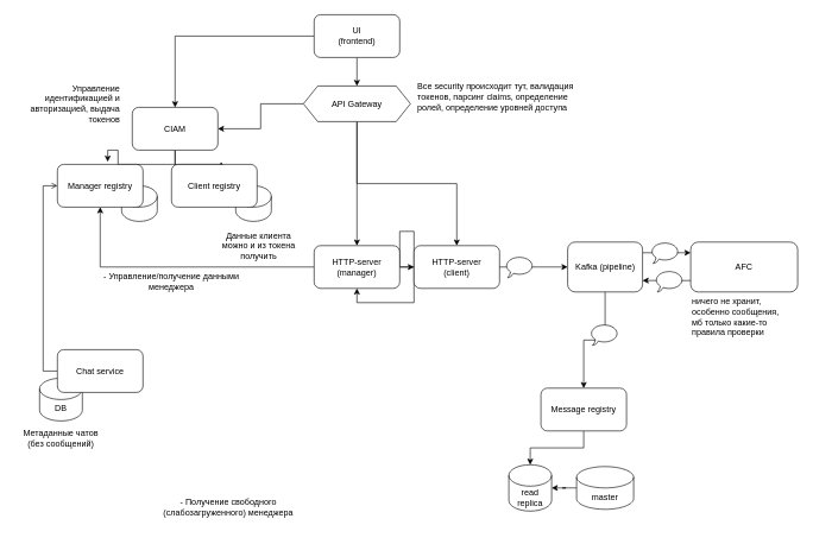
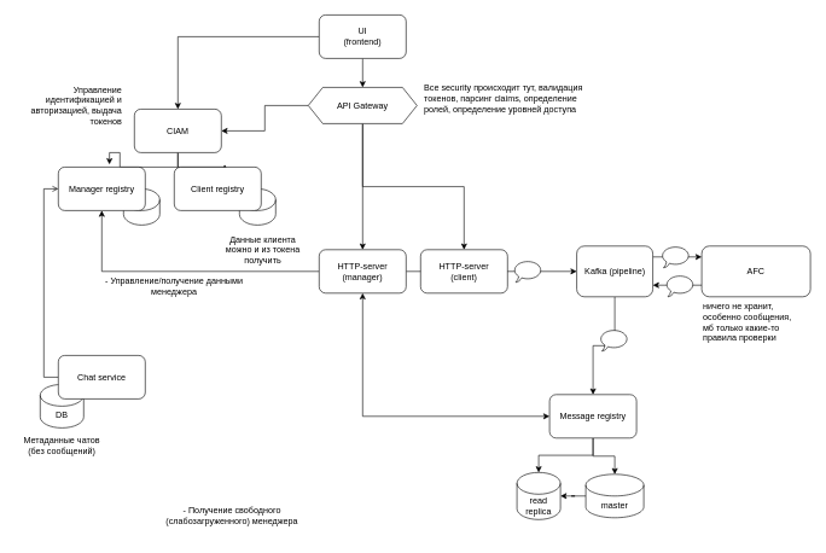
  <mxCell id="0" />
  <mxCell id="1" parent="0" />
  <mxCell id="2" value="DB" style="shape=cylinder3;whiteSpace=wrap;html=1;boundedLbl=1;backgroundOutline=1;size=15;" vertex="1" parent="1"><mxGeometry x="55" y="530" width="60" height="60" as="geometry" /></mxCell>
  <mxCell id="3" value="" style="shape=cylinder3;whiteSpace=wrap;html=1;boundedLbl=1;backgroundOutline=1;size=15;" vertex="1" parent="1"><mxGeometry x="330" y="260" width="50" height="50" as="geometry" /></mxCell>
  <mxCell id="4" value="" style="shape=cylinder3;whiteSpace=wrap;html=1;boundedLbl=1;backgroundOutline=1;size=15;" vertex="1" parent="1"><mxGeometry x="170" y="260" width="50" height="50" as="geometry" /></mxCell>
- <mxCell id="5" style="edgeStyle=orthogonalEdgeStyle;rounded=0;orthogonalLoop=1;jettySize=auto;html=1;exitX=0.5;exitY=1;exitDx=0;exitDy=0;startArrow=classic;startFill=1;" edge="1" parent="1" source="8" target="45"><mxGeometry relative="1" as="geometry" /></mxCell>
+ <mxCell id="5" style="edgeStyle=orthogonalEdgeStyle;rounded=0;orthogonalLoop=1;jettySize=auto;html=1;entryX=0;entryY=0.5;entryDx=0;entryDy=0;exitX=0.5;exitY=1;exitDx=0;exitDy=0;startArrow=classic;startFill=1;" edge="1" parent="1" source="8" target="26"><mxGeometry relative="1" as="geometry" /></mxCell>
  <mxCell id="6" style="edgeStyle=orthogonalEdgeStyle;rounded=0;orthogonalLoop=1;jettySize=auto;html=1;entryX=0;entryY=0.5;entryDx=0;entryDy=0;" edge="1" parent="1" source="8" target="32"><mxGeometry relative="1" as="geometry" /></mxCell>
  <mxCell id="7" style="edgeStyle=orthogonalEdgeStyle;rounded=0;orthogonalLoop=1;jettySize=auto;html=1;entryX=0.5;entryY=1;entryDx=0;entryDy=0;" edge="1" parent="1" source="8" target="22"><mxGeometry relative="1" as="geometry" /></mxCell>
  <mxCell id="8" value="HTTP-server&lt;br&gt;(manager)" style="rounded=1;whiteSpace=wrap;html=1;" vertex="1" parent="1"><mxGeometry x="440" y="344" width="120" height="60" as="geometry" /></mxCell>
  <mxCell id="9" style="edgeStyle=orthogonalEdgeStyle;rounded=0;orthogonalLoop=1;jettySize=auto;html=1;entryX=0.5;entryY=0;entryDx=0;entryDy=0;" edge="1" parent="1" source="11" target="19"><mxGeometry relative="1" as="geometry" /></mxCell>
  <mxCell id="10" value="" style="edgeStyle=orthogonalEdgeStyle;rounded=0;orthogonalLoop=1;jettySize=auto;html=1;" edge="1" parent="1" source="11" target="15"><mxGeometry relative="1" as="geometry" /></mxCell>
  <mxCell id="11" value="UI&lt;br&gt;(frontend)" style="rounded=1;whiteSpace=wrap;html=1;" vertex="1" parent="1"><mxGeometry x="440" y="20" width="120" height="60" as="geometry" /></mxCell>
  <mxCell id="12" style="edgeStyle=orthogonalEdgeStyle;rounded=0;orthogonalLoop=1;jettySize=auto;html=1;entryX=1;entryY=0.5;entryDx=0;entryDy=0;" edge="1" parent="1" source="15" target="19"><mxGeometry relative="1" as="geometry" /></mxCell>
  <mxCell id="13" value="" style="edgeStyle=orthogonalEdgeStyle;rounded=0;orthogonalLoop=1;jettySize=auto;html=1;" edge="1" parent="1" source="15" target="8"><mxGeometry relative="1" as="geometry" /></mxCell>
  <mxCell id="14" style="edgeStyle=orthogonalEdgeStyle;rounded=0;orthogonalLoop=1;jettySize=auto;html=1;entryX=0.5;entryY=0;entryDx=0;entryDy=0;exitX=0.5;exitY=1;exitDx=0;exitDy=0;" edge="1" parent="1" source="15" target="45"><mxGeometry relative="1" as="geometry" /></mxCell>
  <mxCell id="15" value="API Gateway" style="shape=hexagon;perimeter=hexagonPerimeter2;whiteSpace=wrap;html=1;fixedSize=1;" vertex="1" parent="1"><mxGeometry x="425" y="120" width="150" height="50" as="geometry" /></mxCell>
  <mxCell id="16" value="&lt;br&gt;Все security происходит тут, валидация токенов, парсинг claims, определение ролей, определение уровней доступа" style="text;html=1;strokeColor=none;fillColor=none;spacing=5;spacingTop=-20;whiteSpace=wrap;overflow=hidden;rounded=0;" vertex="1" parent="1"><mxGeometry x="580" y="110" width="230" height="80" as="geometry" /></mxCell>
  <mxCell id="17" style="edgeStyle=orthogonalEdgeStyle;rounded=0;orthogonalLoop=1;jettySize=auto;html=1;entryX=0.588;entryY=-0.061;entryDx=0;entryDy=0;entryPerimeter=0;exitX=0.5;exitY=1;exitDx=0;exitDy=0;" edge="1" parent="1" source="19" target="22"><mxGeometry relative="1" as="geometry" /></mxCell>
  <mxCell id="18" style="edgeStyle=orthogonalEdgeStyle;rounded=0;orthogonalLoop=1;jettySize=auto;html=1;entryX=0.581;entryY=-0.061;entryDx=0;entryDy=0;entryPerimeter=0;" edge="1" parent="1" source="19" target="23"><mxGeometry relative="1" as="geometry" /></mxCell>
  <mxCell id="19" value="CIAM" style="rounded=1;whiteSpace=wrap;html=1;" vertex="1" parent="1"><mxGeometry x="185" y="150" width="120" height="60" as="geometry" /></mxCell>
  <mxCell id="20" value="Управление идентификацией и авторизацией, выдача токенов" style="text;html=1;strokeColor=none;fillColor=none;align=right;verticalAlign=middle;whiteSpace=wrap;rounded=0;" vertex="1" parent="1"><mxGeometry x="20" y="107.5" width="150" height="75" as="geometry" /></mxCell>
  <mxCell id="21" value="Метаданные чатов (без сообщений)" style="text;html=1;strokeColor=none;fillColor=none;align=center;verticalAlign=middle;whiteSpace=wrap;rounded=0;" vertex="1" parent="1"><mxGeometry x="30" y="585" width="110" height="60" as="geometry" /></mxCell>
  <mxCell id="22" value="Manager registry" style="rounded=1;whiteSpace=wrap;html=1;" vertex="1" parent="1"><mxGeometry x="80" y="230" width="120" height="60" as="geometry" /></mxCell>
  <mxCell id="23" value="Client registry" style="rounded=1;whiteSpace=wrap;html=1;" vertex="1" parent="1"><mxGeometry x="240" y="230" width="120" height="60" as="geometry" /></mxCell>
+ <mxCell id="24" value="" style="edgeStyle=orthogonalEdgeStyle;rounded=0;orthogonalLoop=1;jettySize=auto;html=1;" edge="1" parent="1" source="26" target="28"><mxGeometry relative="1" as="geometry" /></mxCell>
  <mxCell id="25" style="edgeStyle=orthogonalEdgeStyle;rounded=0;orthogonalLoop=1;jettySize=auto;html=1;entryX=0.5;entryY=0;entryDx=0;entryDy=0;entryPerimeter=0;exitX=0.5;exitY=1;exitDx=0;exitDy=0;" edge="1" parent="1" source="26" target="29"><mxGeometry relative="1" as="geometry" /></mxCell>
  <mxCell id="26" value="Message registry" style="rounded=1;whiteSpace=wrap;html=1;" vertex="1" parent="1"><mxGeometry x="758" y="544" width="120" height="60" as="geometry" /></mxCell>
  <mxCell id="27" value="" style="edgeStyle=orthogonalEdgeStyle;rounded=0;orthogonalLoop=1;jettySize=auto;html=1;" edge="1" parent="1" source="28" target="29"><mxGeometry relative="1" as="geometry" /></mxCell>
  <mxCell id="28" value="master" style="shape=cylinder3;whiteSpace=wrap;html=1;boundedLbl=1;backgroundOutline=1;size=15;" vertex="1" parent="1"><mxGeometry x="808" y="654" width="80" height="60" as="geometry" /></mxCell>
  <mxCell id="29" value="read replica" style="shape=cylinder3;whiteSpace=wrap;html=1;boundedLbl=1;backgroundOutline=1;size=15;" vertex="1" parent="1"><mxGeometry x="713" y="651.5" width="60" height="65" as="geometry" /></mxCell>
  <mxCell id="30" style="edgeStyle=orthogonalEdgeStyle;rounded=0;orthogonalLoop=1;jettySize=auto;html=1;entryX=0.5;entryY=0;entryDx=0;entryDy=0;" edge="1" parent="1" source="32" target="26"><mxGeometry relative="1" as="geometry" /></mxCell>
  <mxCell id="31" value="" style="edgeStyle=orthogonalEdgeStyle;rounded=0;orthogonalLoop=1;jettySize=auto;html=1;entryX=0;entryY=0.5;entryDx=0;entryDy=0;" edge="1" parent="1"><mxGeometry relative="1" as="geometry"><mxPoint x="900.5" y="354" as="sourcePoint" /><mxPoint x="968" y="354" as="targetPoint" /></mxGeometry></mxCell>
  <mxCell id="32" value="Kafka (pipeline)" style="rounded=1;whiteSpace=wrap;html=1;" vertex="1" parent="1"><mxGeometry x="795.5" y="339" width="105" height="70" as="geometry" /></mxCell>
  <mxCell id="33" value="" style="edgeStyle=orthogonalEdgeStyle;rounded=0;orthogonalLoop=1;jettySize=auto;html=1;" edge="1" parent="1"><mxGeometry relative="1" as="geometry"><mxPoint x="968" y="393" as="sourcePoint" /><mxPoint x="900.5" y="393" as="targetPoint" /></mxGeometry></mxCell>
  <mxCell id="34" value="AFC" style="rounded=1;whiteSpace=wrap;html=1;" vertex="1" parent="1"><mxGeometry x="968" y="339" width="150" height="70" as="geometry" /></mxCell>
  <mxCell id="35" value="ничего не хранит, особенно сообщения, мб только какие-то правила проверки" style="text;html=1;strokeColor=none;fillColor=none;align=left;verticalAlign=middle;whiteSpace=wrap;rounded=0;" vertex="1" parent="1"><mxGeometry x="968" y="404" width="130" height="80" as="geometry" /></mxCell>
  <mxCell id="36" value="" style="whiteSpace=wrap;html=1;shape=mxgraph.basic.oval_callout" vertex="1" parent="1"><mxGeometry x="912" y="339" width="40" height="30" as="geometry" /></mxCell>
  <mxCell id="37" value="" style="whiteSpace=wrap;html=1;shape=mxgraph.basic.oval_callout" vertex="1" parent="1"><mxGeometry x="918" y="379" width="40" height="30" as="geometry" /></mxCell>
  <mxCell id="38" value="" style="whiteSpace=wrap;html=1;shape=mxgraph.basic.oval_callout" vertex="1" parent="1"><mxGeometry x="708" y="359" width="40" height="30" as="geometry" /></mxCell>
  <mxCell id="39" value="" style="whiteSpace=wrap;html=1;shape=mxgraph.basic.oval_callout" vertex="1" parent="1"><mxGeometry x="827" y="454" width="40" height="30" as="geometry" /></mxCell>
  <mxCell id="40" value="- Управление/получение данными менеджера" style="text;html=1;strokeColor=none;fillColor=none;align=center;verticalAlign=middle;whiteSpace=wrap;rounded=0;" vertex="1" parent="1"><mxGeometry x="140" y="374" width="200" height="40" as="geometry" /></mxCell>
  <mxCell id="41" value="Данные клиента можно и из токена получить" style="text;html=1;strokeColor=none;fillColor=none;align=center;verticalAlign=middle;whiteSpace=wrap;rounded=0;" vertex="1" parent="1"><mxGeometry x="305" y="329" width="115" height="30" as="geometry" /></mxCell>
  <mxCell id="42" value="- Получение свободного (слабозагруженного) менеджера" style="text;html=1;strokeColor=none;fillColor=none;align=center;verticalAlign=middle;whiteSpace=wrap;rounded=0;" vertex="1" parent="1"><mxGeometry x="220" y="680" width="200" height="61" as="geometry" /></mxCell>
  <mxCell id="43" style="edgeStyle=orthogonalEdgeStyle;rounded=0;orthogonalLoop=1;jettySize=auto;html=1;entryX=0;entryY=0.5;entryDx=0;entryDy=0;exitX=0;exitY=0.5;exitDx=0;exitDy=0;endArrow=open;" edge="1" parent="1" source="44" target="22"><mxGeometry relative="1" as="geometry" /></mxCell>
  <mxCell id="44" value="Chat service" style="rounded=1;whiteSpace=wrap;html=1;" vertex="1" parent="1"><mxGeometry x="80" y="490" width="120" height="60" as="geometry" /></mxCell>
  <mxCell id="45" value="HTTP-server&lt;br&gt;(client)" style="rounded=1;whiteSpace=wrap;html=1;" vertex="1" parent="1"><mxGeometry x="580" y="344" width="120" height="60" as="geometry" /></mxCell>
